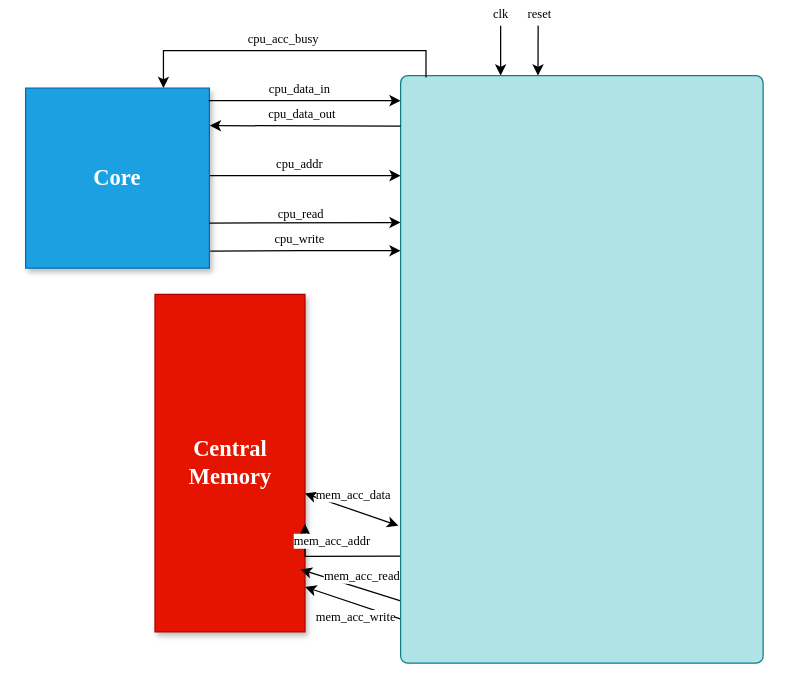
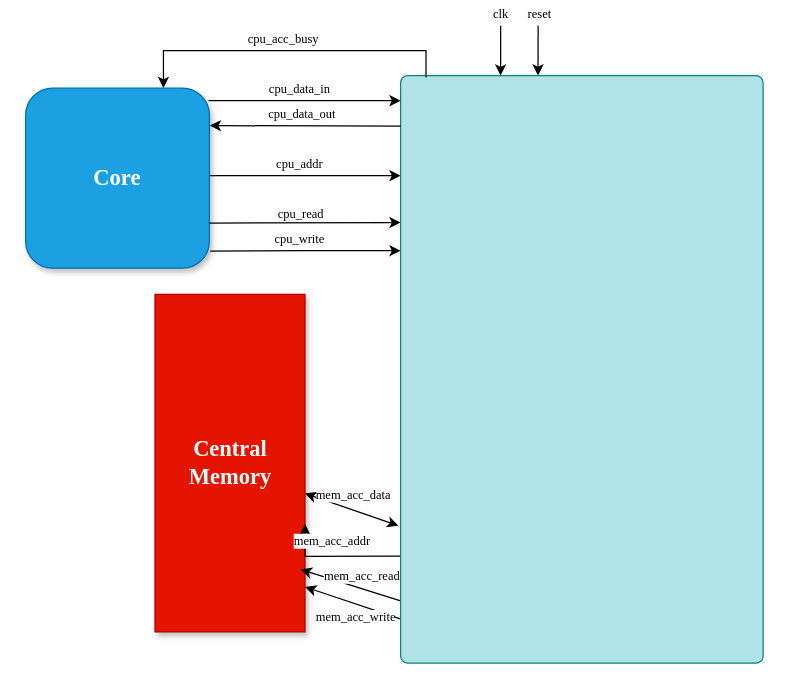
  <mxCell id="0" style=";html=1;" />
  <mxCell id="1" style=";html=1;" parent="0" />
  <mxCell id="2" value="cpu_addr" style="edgeStyle=elbowEdgeStyle;rounded=0;html=1;startArrow=none;startFill=0;jettySize=auto;orthogonalLoop=1;fontSize=10;elbow=vertical;fontFamily=Times New Roman;exitX=1;exitY=0.5;exitDx=0;exitDy=0;exitPerimeter=0;" parent="1" source="3" target="13" edge="1"><mxGeometry x="-0.039" y="10" relative="1" as="geometry"><Array as="points"><mxPoint x="220" y="140" /></Array><mxPoint as="offset" /><mxPoint x="210" y="130" as="sourcePoint" /><mxPoint x="310" y="140" as="targetPoint" /></mxGeometry></mxCell>
- <mxCell id="3" value="&lt;b&gt;&lt;font face=&quot;Verdana&quot;&gt;Core&lt;/font&gt;&lt;/b&gt;" style="whiteSpace=wrap;html=1;shadow=1;fontSize=18;fontFamily=Times New Roman;points=[[0,0,0,0,0],[0,0.25,0,0,0],[0,0.5,0,0,0],[0,0.75,0,0,0],[0,1,0,0,0],[0.09,1,0,0,0],[0.18,1,0,0,0],[0.25,0,0,0,0],[0.25,1,0,0,0],[0.27,1,0,0,0],[0.36,1,0,0,0],[0.45,1,0,0,0],[0.5,0,0,0,0],[0.5,1,0,0,0],[0.55,1,0,0,0],[0.64,1,0,0,0],[0.73,1,0,0,0],[0.75,0,0,0,0],[0.82,1,0,0,0],[0.91,1,0,0,0],[1,0,0,0,0],[1,0.25,0,0,0],[1,0.5,0,0,0],[1,0.75,0,0,0],[1,0.88,0,0,0],[1,1,0,0,0]];fillColor=#1ba1e2;fontColor=#ffffff;strokeColor=#006EAF;" parent="1" vertex="1"><mxGeometry x="20" y="70" width="147" height="144" as="geometry" /></mxCell>
+ <mxCell id="3" value="&lt;b&gt;&lt;font face=&quot;Verdana&quot;&gt;Core&lt;/font&gt;&lt;/b&gt;" style="whiteSpace=wrap;html=1;shadow=1;fontSize=18;fontFamily=Times New Roman;points=[[0,0,0,0,0],[0,0.25,0,0,0],[0,0.5,0,0,0],[0,0.75,0,0,0],[0,1,0,0,0],[0.09,1,0,0,0],[0.18,1,0,0,0],[0.25,0,0,0,0],[0.25,1,0,0,0],[0.27,1,0,0,0],[0.36,1,0,0,0],[0.45,1,0,0,0],[0.5,0,0,0,0],[0.5,1,0,0,0],[0.55,1,0,0,0],[0.64,1,0,0,0],[0.73,1,0,0,0],[0.75,0,0,0,0],[0.82,1,0,0,0],[0.91,1,0,0,0],[1,0,0,0,0],[1,0.25,0,0,0],[1,0.5,0,0,0],[1,0.75,0,0,0],[1,0.88,0,0,0],[1,1,0,0,0]];fillColor=#1ba1e2;fontColor=#ffffff;strokeColor=#006EAF;rounded=1;" parent="1" vertex="1"><mxGeometry x="20" y="70" width="147" height="144" as="geometry" /></mxCell>
  <mxCell id="4" value="&lt;font face=&quot;Verdana&quot;&gt;&lt;b&gt;Central Memory&lt;/b&gt;&lt;/font&gt;" style="whiteSpace=wrap;html=1;shadow=1;fontSize=18;points=[[0,0,0,0,0],[0,0.25,0,0,0],[0,0.5,0,0,0],[0,0.75,0,0,0],[0,1,0,0,0],[0.09,0,0,0,0],[0.18,0,0,0,0],[0.25,0,0,0,0],[0.25,1,0,0,0],[0.27,0,0,0,0],[0.36,0,0,0,0],[0.45,0,0,0,0],[0.5,0,0,0,0],[0.5,1,0,0,0],[0.55,0,0,0,0],[0.64,0,0,0,0],[0.73,0,0,0,0],[0.75,0,0,0,0],[0.75,1,0,0,0],[0.82,0,0,0,0],[0.91,0,0,0,0],[1,0,0,0,0],[1,0.02,0,0,0],[1,0.05,0,0,0],[1,0.07,0,0,0],[1,0.1,0,0,0],[1,0.12,0,0,0],[1,0.15,0,0,0],[1,0.17,0,0,0],[1,0.2,0,0,0],[1,0.22,0,0,0],[1,0.24,0,0,0],[1,0.25,0,0,0],[1,0.27,0,0,0],[1,0.29,0,0,0],[1,0.32,0,0,0],[1,0.34,0,0,0],[1,0.37,0,0,0],[1,0.39,0,0,0],[1,0.41,0,0,0],[1,0.44,0,0,0],[1,0.46,0,0,0],[1,0.49,0,0,0],[1,0.5,0,0,0],[1,0.51,0,0,0],[1,0.54,0,0,0],[1,0.56,0,0,0],[1,0.59,0,0,0],[1,0.61,0,0,0],[1,0.63,0,0,0],[1,0.66,0,0,0],[1,0.68,0,0,0],[1,0.71,0,0,0],[1,0.73,0,0,0],[1,0.75,0,0,0],[1,0.76,0,0,0],[1,0.78,0,0,0],[1,0.8,0,0,0],[1,0.83,0,0,0],[1,0.85,0,0,0],[1,0.88,0,0,0],[1,0.9,0,0,0],[1,0.93,0,0,0],[1,0.95,0,0,0],[1,0.98,0,0,0],[1,1,0,0,0]];fillColor=#e51400;strokeColor=#B20000;fontColor=#ffffff;" parent="1" vertex="1"><mxGeometry x="123.5" y="235" width="120" height="270" as="geometry" /></mxCell>
  <mxCell id="5" value="cpu_read" style="endArrow=classic;html=1;rounded=0;exitX=1;exitY=0.75;exitDx=0;exitDy=0;fontFamily=Times New Roman;fontSize=10;entryX=0;entryY=0.25;entryDx=0;entryDy=0;" parent="1" source="3" target="13" edge="1"><mxGeometry x="-0.045" y="8" width="50" height="50" relative="1" as="geometry"><mxPoint x="200" y="240" as="sourcePoint" /><mxPoint x="260" y="177" as="targetPoint" /><mxPoint as="offset" /></mxGeometry></mxCell>
  <mxCell id="6" value="cpu_write" style="endArrow=classic;html=1;rounded=0;fontFamily=Times New Roman;fontSize=10;entryX=0;entryY=0.298;entryDx=0;entryDy=0;entryPerimeter=0;exitX=1.005;exitY=0.905;exitDx=0;exitDy=0;exitPerimeter=0;" parent="1" edge="1" target="13" source="3"><mxGeometry x="-0.067" y="10" width="50" height="50" relative="1" as="geometry"><mxPoint x="170" y="200" as="sourcePoint" /><mxPoint x="310" y="200" as="targetPoint" /><mxPoint as="offset" /><Array as="points"><mxPoint x="240" y="200" /></Array></mxGeometry></mxCell>
  <mxCell id="7" value="&lt;font style=&quot;font-size: 10px;&quot;&gt;mem_acc_data&lt;/font&gt;" style="endArrow=classic;startArrow=classic;html=1;rounded=0;exitX=1;exitY=0.59;exitDx=0;exitDy=0;fontFamily=Times New Roman;entryX=-0.006;entryY=0.766;entryDx=0;entryDy=0;entryPerimeter=0;exitPerimeter=0;" parent="1" edge="1" target="13" source="4"><mxGeometry x="-0.059" y="12" width="50" height="50" relative="1" as="geometry"><mxPoint x="167" y="420" as="sourcePoint" /><mxPoint x="240" y="420" as="targetPoint" /><mxPoint as="offset" /></mxGeometry></mxCell>
  <mxCell id="8" value="mem_acc_addr" style="edgeStyle=elbowEdgeStyle;rounded=0;html=1;startArrow=none;startFill=0;jettySize=auto;orthogonalLoop=1;fontSize=10;elbow=vertical;fontFamily=Times New Roman;exitX=0;exitY=0.818;exitDx=0;exitDy=0;exitPerimeter=0;entryX=1;entryY=0.68;entryDx=0;entryDy=0;entryPerimeter=0;" parent="1" edge="1" target="4" source="13"><mxGeometry x="0.095" y="-13" relative="1" as="geometry"><Array as="points"><mxPoint x="197" y="444.5" /></Array><mxPoint x="240" y="445" as="sourcePoint" /><mxPoint x="167" y="445" as="targetPoint" /><mxPoint x="1" as="offset" /></mxGeometry></mxCell>
  <mxCell id="9" value="mem_acc_read" style="endArrow=classic;html=1;rounded=0;exitX=0;exitY=0.894;exitDx=0;exitDy=0;fontFamily=Times New Roman;fontSize=10;exitPerimeter=0;entryX=0.971;entryY=0.815;entryDx=0;entryDy=0;entryPerimeter=0;" parent="1" edge="1" target="4" source="13"><mxGeometry x="-0.143" y="-10" width="50" height="50" relative="1" as="geometry"><mxPoint x="240" y="480" as="sourcePoint" /><mxPoint x="170" y="480" as="targetPoint" /><mxPoint as="offset" /></mxGeometry></mxCell>
  <mxCell id="10" value="mem_acc_write" style="endArrow=classic;html=1;rounded=0;fontFamily=Times New Roman;fontSize=10;exitX=0.001;exitY=0.925;exitDx=0;exitDy=0;exitPerimeter=0;entryX=1.001;entryY=0.867;entryDx=0;entryDy=0;entryPerimeter=0;" parent="1" edge="1" target="4" source="13"><mxGeometry x="-0.145" y="10" width="50" height="50" relative="1" as="geometry"><mxPoint x="240" y="494.5" as="sourcePoint" /><mxPoint x="170" y="494" as="targetPoint" /><mxPoint as="offset" /></mxGeometry></mxCell>
  <mxCell id="11" value="&lt;font style=&quot;font-size: 10px;&quot; face=&quot;Times New Roman&quot;&gt;clk&lt;/font&gt;" style="endArrow=classic;html=1;rounded=0;" parent="1" edge="1"><mxGeometry x="-1" y="10" width="50" height="50" relative="1" as="geometry"><mxPoint x="400" y="20" as="sourcePoint" /><mxPoint x="400" y="60" as="targetPoint" /><mxPoint x="-10" y="-10" as="offset" /></mxGeometry></mxCell>
  <mxCell id="12" value="&lt;font style=&quot;font-size: 10px;&quot; face=&quot;Times New Roman&quot;&gt;reset&lt;/font&gt;" style="endArrow=classic;html=1;rounded=0;entryX=0.379;entryY=0;entryDx=0;entryDy=0;entryPerimeter=0;" parent="1" edge="1" target="13"><mxGeometry x="-1" y="10" width="50" height="50" relative="1" as="geometry"><mxPoint x="430" y="20" as="sourcePoint" /><mxPoint x="441" y="60" as="targetPoint" /><mxPoint x="-9" y="-10" as="offset" /></mxGeometry></mxCell>
  <mxCell id="13" value="" style="rounded=1;whiteSpace=wrap;html=1;arcSize=2;fillColor=#b0e3e6;strokeColor=#0e8088;" vertex="1" parent="1"><mxGeometry x="320" y="60" width="290" height="470" as="geometry" /></mxCell>
  <mxCell id="14" value="cpu_data_in" style="edgeStyle=elbowEdgeStyle;rounded=0;html=1;startArrow=none;startFill=0;jettySize=auto;orthogonalLoop=1;fontSize=10;elbow=vertical;fontFamily=Times New Roman;entryX=0;entryY=0.106;entryDx=0;entryDy=0;entryPerimeter=0;exitX=0.996;exitY=0.07;exitDx=0;exitDy=0;exitPerimeter=0;" edge="1" parent="1" source="3"><mxGeometry x="-0.046" y="10" relative="1" as="geometry"><Array as="points"><mxPoint x="207" y="80" /></Array><mxPoint as="offset" /><mxPoint x="167" y="80" as="sourcePoint" /><mxPoint x="320" y="80" as="targetPoint" /></mxGeometry></mxCell>
  <mxCell id="15" value="cpu_data_out" style="edgeStyle=elbowEdgeStyle;rounded=0;html=1;startArrow=none;startFill=0;jettySize=auto;orthogonalLoop=1;fontSize=10;elbow=vertical;fontFamily=Times New Roman;exitX=0;exitY=0.086;exitDx=0;exitDy=0;exitPerimeter=0;entryX=1.002;entryY=0.207;entryDx=0;entryDy=0;entryPerimeter=0;" edge="1" parent="1" source="13" target="3"><mxGeometry x="0.037" y="-10" relative="1" as="geometry"><Array as="points"><mxPoint x="180" y="100" /><mxPoint x="230" y="100" /></Array><mxPoint as="offset" /><mxPoint x="310" y="99.95" as="sourcePoint" /><mxPoint x="180" y="100" as="targetPoint" /></mxGeometry></mxCell>
  <mxCell id="16" value="cpu_acc_busy" style="edgeStyle=elbowEdgeStyle;rounded=0;html=1;startArrow=none;startFill=0;jettySize=auto;orthogonalLoop=1;fontSize=10;elbow=vertical;fontFamily=Times New Roman;exitX=0.07;exitY=0.003;exitDx=0;exitDy=0;exitPerimeter=0;entryX=0.75;entryY=0;entryDx=0;entryDy=0;entryPerimeter=0;" edge="1" parent="1" source="13" target="3"><mxGeometry x="0.037" y="-10" relative="1" as="geometry"><Array as="points"><mxPoint x="231" y="40" /></Array><mxPoint as="offset" /><mxPoint x="321" y="40" as="sourcePoint" /><mxPoint x="167" y="40" as="targetPoint" /></mxGeometry></mxCell>
